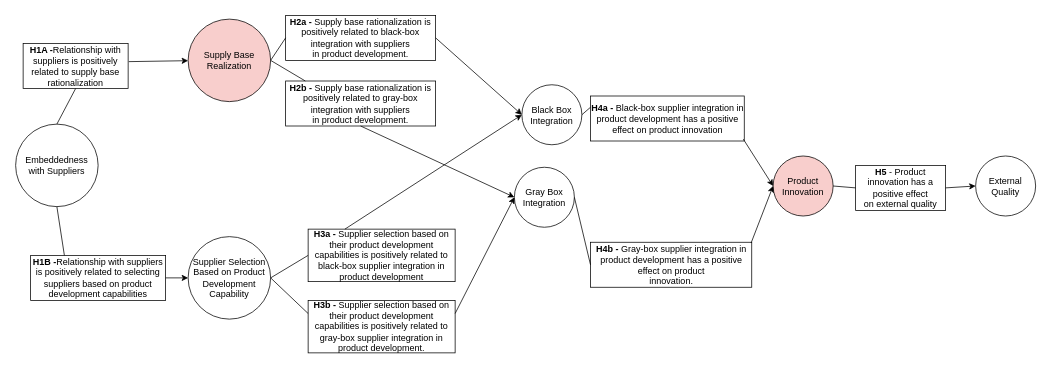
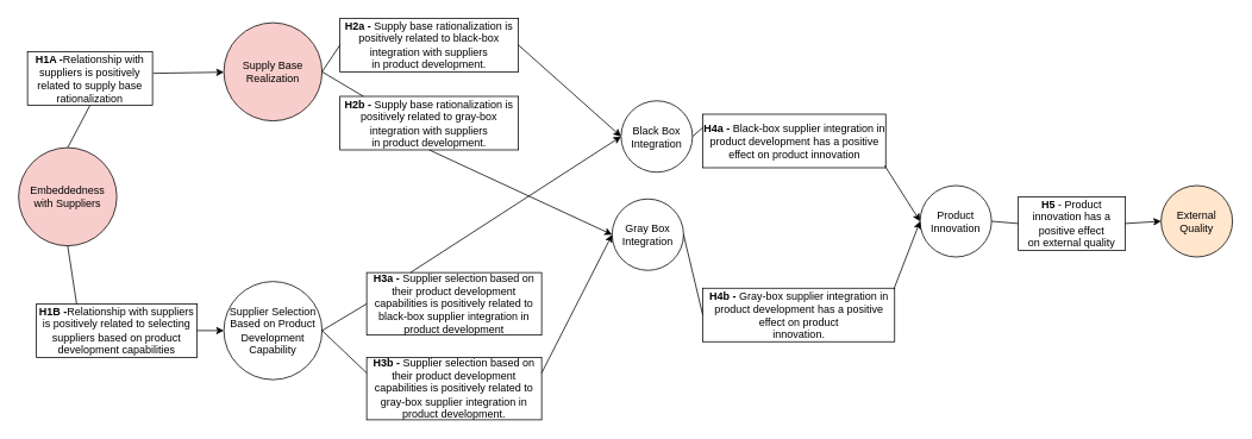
  <mxCell id="0" />
  <mxCell id="1" parent="0" />
- <mxCell id="2" value="Embeddedness with Suppliers" style="ellipse;whiteSpace=wrap;html=1;aspect=fixed;" parent="1" vertex="1"><mxGeometry x="20" y="165" width="110" height="110" as="geometry" /></mxCell>
+ <mxCell id="2" value="Embeddedness with Suppliers" style="ellipse;whiteSpace=wrap;html=1;aspect=fixed;fillColor=#f8cecc;" parent="1" vertex="1"><mxGeometry x="20" y="165" width="110" height="110" as="geometry" /></mxCell>
  <mxCell id="3" value="Supply Base Realization" style="ellipse;whiteSpace=wrap;html=1;aspect=fixed;fillColor=#f8cecc;" parent="1" vertex="1"><mxGeometry x="250" y="25" width="110" height="110" as="geometry" /></mxCell>
  <mxCell id="4" value="Supplier Selection Based on Product Development Capability" style="ellipse;whiteSpace=wrap;html=1;aspect=fixed;" parent="1" vertex="1"><mxGeometry x="250" y="315" width="110" height="110" as="geometry" /></mxCell>
  <mxCell id="5" value="Gray Box Integration" style="ellipse;whiteSpace=wrap;html=1;aspect=fixed;" parent="1" vertex="1"><mxGeometry x="685" y="222.5" width="80" height="80" as="geometry" /></mxCell>
  <mxCell id="6" value="Black Box Integration" style="ellipse;whiteSpace=wrap;html=1;aspect=fixed;" parent="1" vertex="1"><mxGeometry x="695" y="112.5" width="80" height="80" as="geometry" /></mxCell>
- <mxCell id="7" value="Product Innovation" style="ellipse;whiteSpace=wrap;html=1;aspect=fixed;fillColor=#f8cecc;" parent="1" vertex="1"><mxGeometry x="1030" y="207.5" width="80" height="80" as="geometry" /></mxCell>
- <mxCell id="8" value="External Quality" style="ellipse;whiteSpace=wrap;html=1;aspect=fixed;" parent="1" vertex="1"><mxGeometry x="1300" y="207.5" width="80" height="80" as="geometry" /></mxCell>
+ <mxCell id="7" value="Product Innovation" style="ellipse;whiteSpace=wrap;html=1;aspect=fixed;" parent="1" vertex="1"><mxGeometry x="1030" y="207.5" width="80" height="80" as="geometry" /></mxCell>
+ <mxCell id="8" value="External Quality" style="ellipse;whiteSpace=wrap;html=1;aspect=fixed;fillColor=#ffe6cc;" parent="1" vertex="1"><mxGeometry x="1300" y="207.5" width="80" height="80" as="geometry" /></mxCell>
  <mxCell id="9" value="&lt;b&gt;H1A -&lt;/b&gt;Relationship with suppliers is positively related to supply base rationalization" style="rounded=0;whiteSpace=wrap;html=1;" parent="1" vertex="1"><mxGeometry x="30" y="57.5" width="140" height="60" as="geometry" /></mxCell>
  <mxCell id="10" value="" style="endArrow=classic;html=1;exitX=1.006;exitY=0.403;exitDx=0;exitDy=0;exitPerimeter=0;" parent="1" source="9" target="3" edge="1"><mxGeometry width="50" height="50" relative="1" as="geometry"><mxPoint x="80" y="495" as="sourcePoint" /><mxPoint x="130" y="445" as="targetPoint" /></mxGeometry></mxCell>
  <mxCell id="11" value="&lt;b&gt;H1B -&lt;/b&gt;Relationship with suppliers is positively related to selecting suppliers based on product development capabilities" style="rounded=0;whiteSpace=wrap;html=1;" parent="1" vertex="1"><mxGeometry y="340" width="180" height="60" as="geometry" x="40" /></mxCell>
  <mxCell id="12" value="" style="endArrow=none;html=1;exitX=0.5;exitY=1;exitDx=0;exitDy=0;entryX=0.25;entryY=0;entryDx=0;entryDy=0;endFill=0;" parent="1" source="2" target="11" edge="1"><mxGeometry width="50" height="50" relative="1" as="geometry"><mxPoint x="160" y="325" as="sourcePoint" /><mxPoint x="210" y="275" as="targetPoint" /></mxGeometry></mxCell>
  <mxCell id="13" value="" style="endArrow=classic;html=1;exitX=1;exitY=0.5;exitDx=0;exitDy=0;entryX=0;entryY=0.5;entryDx=0;entryDy=0;" parent="1" source="11" target="4" edge="1"><mxGeometry width="50" height="50" relative="1" as="geometry"><mxPoint x="50" y="495" as="sourcePoint" /><mxPoint x="100" y="445" as="targetPoint" /></mxGeometry></mxCell>
  <mxCell id="14" value="" style="endArrow=none;html=1;exitX=0.5;exitY=0;exitDx=0;exitDy=0;entryX=0.5;entryY=1;entryDx=0;entryDy=0;endFill=0;" parent="1" source="2" target="9" edge="1"><mxGeometry width="50" height="50" relative="1" as="geometry"><mxPoint x="160" y="205" as="sourcePoint" /><mxPoint x="210" y="155" as="targetPoint" /></mxGeometry></mxCell>
  <mxCell id="15" value="&lt;b&gt;H2a -&amp;nbsp;&lt;/b&gt;Supply base rationalization is positively related to black-box integration with suppliers&lt;br/&gt;in product development." style="rounded=0;whiteSpace=wrap;html=1;" parent="1" vertex="1"><mxGeometry x="380" y="20" width="200" height="60" as="geometry" /></mxCell>
  <mxCell id="16" value="&lt;b&gt;H2b -&amp;nbsp;&lt;/b&gt;Supply base rationalization is positively related to gray-box integration with suppliers&lt;br/&gt;in product development." style="rounded=0;whiteSpace=wrap;html=1;" parent="1" vertex="1"><mxGeometry x="380" y="107.5" width="200" height="60" as="geometry" /></mxCell>
  <mxCell id="17" value="&lt;b&gt;H3a -&amp;nbsp;&lt;/b&gt;Supplier selection based on their product development capabilities is positively related to&lt;br/&gt;black-box supplier integration in product development" style="rounded=0;whiteSpace=wrap;html=1;" parent="1" vertex="1"><mxGeometry x="410" y="305" width="196" height="70" as="geometry" /></mxCell>
  <mxCell id="18" value="&lt;b&gt;H3b -&amp;nbsp;&lt;/b&gt;Supplier selection based on their product development capabilities is positively related to&lt;br/&gt;gray-box supplier integration in product development." style="rounded=0;whiteSpace=wrap;html=1;" parent="1" vertex="1"><mxGeometry x="410" y="400" width="196" height="70" as="geometry" /></mxCell>
  <mxCell id="19" value="" style="endArrow=none;html=1;entryX=0;entryY=0.5;entryDx=0;entryDy=0;endFill=0;" parent="1" target="15" edge="1"><mxGeometry width="50" height="50" relative="1" as="geometry"><mxPoint x="360" y="80" as="sourcePoint" /><mxPoint x="440" y="155" as="targetPoint" /></mxGeometry></mxCell>
  <mxCell id="20" value="" style="endArrow=classic;html=1;exitX=1;exitY=0.5;exitDx=0;exitDy=0;entryX=0;entryY=0.5;entryDx=0;entryDy=0;" parent="1" source="15" target="6" edge="1"><mxGeometry width="50" height="50" relative="1" as="geometry"><mxPoint x="600" y="75" as="sourcePoint" /><mxPoint x="650" y="25" as="targetPoint" /></mxGeometry></mxCell>
  <mxCell id="21" value="" style="endArrow=none;html=1;exitX=1;exitY=0.5;exitDx=0;exitDy=0;entryX=0.131;entryY=-0.001;entryDx=0;entryDy=0;endFill=0;entryPerimeter=0;" parent="1" source="3" target="16" edge="1"><mxGeometry width="50" height="50" relative="1" as="geometry"><mxPoint x="270" y="214.822" as="sourcePoint" /><mxPoint x="320" y="164.822" as="targetPoint" /></mxGeometry></mxCell>
  <mxCell id="22" value="" style="endArrow=classic;html=1;exitX=0.5;exitY=1;exitDx=0;exitDy=0;entryX=0;entryY=0.5;entryDx=0;entryDy=0;" parent="1" source="16" target="5" edge="1"><mxGeometry width="50" height="50" relative="1" as="geometry"><mxPoint x="440" y="325" as="sourcePoint" /><mxPoint x="490" y="275" as="targetPoint" /></mxGeometry></mxCell>
  <mxCell id="23" value="" style="endArrow=none;html=1;exitX=1;exitY=0.5;exitDx=0;exitDy=0;entryX=0;entryY=0.5;entryDx=0;entryDy=0;endFill=0;" parent="1" source="4" target="17" edge="1"><mxGeometry width="50" height="50" relative="1" as="geometry"><mxPoint x="400" y="475" as="sourcePoint" /><mxPoint x="450" y="425" as="targetPoint" /></mxGeometry></mxCell>
  <mxCell id="24" value="" style="endArrow=classic;html=1;exitX=0.25;exitY=0;exitDx=0;exitDy=0;entryX=0;entryY=0.5;entryDx=0;entryDy=0;" parent="1" source="17" target="6" edge="1"><mxGeometry width="50" height="50" relative="1" as="geometry"><mxPoint x="480" y="485" as="sourcePoint" /><mxPoint x="530" y="435" as="targetPoint" /></mxGeometry></mxCell>
  <mxCell id="25" value="" style="endArrow=none;html=1;exitX=1;exitY=0.5;exitDx=0;exitDy=0;entryX=0;entryY=0.25;entryDx=0;entryDy=0;endFill=0;" parent="1" source="4" target="18" edge="1"><mxGeometry width="50" height="50" relative="1" as="geometry"><mxPoint x="350" y="485" as="sourcePoint" /><mxPoint x="400" y="435" as="targetPoint" /></mxGeometry></mxCell>
  <mxCell id="26" value="" style="endArrow=classic;html=1;exitX=1;exitY=0.25;exitDx=0;exitDy=0;entryX=0;entryY=0.5;entryDx=0;entryDy=0;" parent="1" source="18" target="5" edge="1"><mxGeometry width="50" height="50" relative="1" as="geometry"><mxPoint x="660" y="575" as="sourcePoint" /><mxPoint x="710" y="525" as="targetPoint" /></mxGeometry></mxCell>
  <mxCell id="27" value="H4a -&amp;nbsp;&lt;span style=&quot;font-weight: normal&quot;&gt;Black-box supplier integration in product development has a positive effect on product innovation&lt;/span&gt;" style="rounded=0;whiteSpace=wrap;html=1;fontStyle=1" parent="1" vertex="1"><mxGeometry x="786.5" y="127.5" width="205" height="60" as="geometry" /></mxCell>
  <mxCell id="28" value="H4b - &lt;span style=&quot;font-weight: normal&quot;&gt;Gray-box supplier integration in product development has a positive effect on product&lt;br/&gt;innovation.&lt;/span&gt;" style="rounded=0;whiteSpace=wrap;html=1;fontStyle=1" parent="1" vertex="1"><mxGeometry x="786.5" y="322.5" width="215" height="60" as="geometry" /></mxCell>
  <mxCell id="29" value="" style="endArrow=none;html=1;exitX=1;exitY=0.5;exitDx=0;exitDy=0;entryX=0;entryY=0.5;entryDx=0;entryDy=0;endFill=0;" parent="1" source="5" target="28" edge="1"><mxGeometry width="50" height="50" relative="1" as="geometry"><mxPoint x="810" y="285" as="sourcePoint" /><mxPoint x="860" y="235" as="targetPoint" /></mxGeometry></mxCell>
  <mxCell id="30" value="" style="endArrow=classic;html=1;exitX=0.996;exitY=0.016;exitDx=0;exitDy=0;exitPerimeter=0;entryX=0;entryY=0.5;entryDx=0;entryDy=0;" parent="1" source="28" target="7" edge="1"><mxGeometry width="50" height="50" relative="1" as="geometry"><mxPoint x="900" y="275" as="sourcePoint" /><mxPoint x="950" y="225" as="targetPoint" /></mxGeometry></mxCell>
  <mxCell id="31" value="" style="endArrow=none;html=1;exitX=1;exitY=0.5;exitDx=0;exitDy=0;entryX=0;entryY=0.25;entryDx=0;entryDy=0;endFill=0;" parent="1" source="6" target="27" edge="1"><mxGeometry width="50" height="50" relative="1" as="geometry"><mxPoint x="800" y="105" as="sourcePoint" /><mxPoint x="850" y="55" as="targetPoint" /></mxGeometry></mxCell>
  <mxCell id="32" value="" style="endArrow=classic;html=1;exitX=0.994;exitY=0.959;exitDx=0;exitDy=0;exitPerimeter=0;entryX=0;entryY=0.5;entryDx=0;entryDy=0;" parent="1" source="27" target="7" edge="1"><mxGeometry width="50" height="50" relative="1" as="geometry"><mxPoint x="990" y="105" as="sourcePoint" /><mxPoint x="1040" y="55" as="targetPoint" /></mxGeometry></mxCell>
  <mxCell id="33" value="&lt;b&gt;H5&lt;/b&gt;&amp;nbsp;-&amp;nbsp;Product innovation has a positive effect&lt;br/&gt;on external quality" style="rounded=0;whiteSpace=wrap;html=1;" vertex="1" parent="1"><mxGeometry x="1140" y="220" width="120" height="60" as="geometry" /></mxCell>
  <mxCell id="34" value="" style="endArrow=none;html=1;exitX=1;exitY=0.5;exitDx=0;exitDy=0;entryX=0;entryY=0.5;entryDx=0;entryDy=0;" edge="1" parent="1" source="7" target="33"><mxGeometry width="50" height="50" relative="1" as="geometry"><mxPoint x="1100" y="375" as="sourcePoint" /><mxPoint x="1150" y="325" as="targetPoint" /></mxGeometry></mxCell>
  <mxCell id="35" value="" style="endArrow=classic;html=1;exitX=1;exitY=0.5;exitDx=0;exitDy=0;entryX=0;entryY=0.5;entryDx=0;entryDy=0;" edge="1" parent="1" source="33" target="8"><mxGeometry width="50" height="50" relative="1" as="geometry"><mxPoint x="1240" y="365" as="sourcePoint" /><mxPoint x="1290" y="315" as="targetPoint" /></mxGeometry></mxCell>
